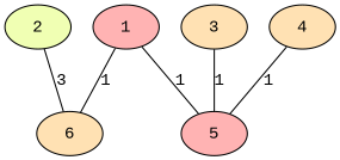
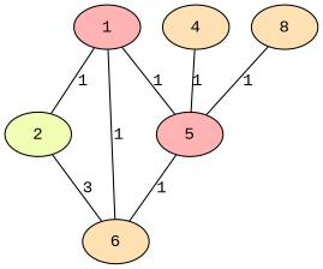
  graph {
    fontname="Liberation Mono"
    node [fillcolor=".1 .3 1.0" fontname="Liberation Mono" style=filled]
    edge [fontname="Liberation Mono"]
    1 [fillcolor=".0 .3 1.0"]
    2 [fillcolor=".2 .3 1.0"]
    6
    5 [fillcolor=".0 .3 1.0"]
    4
-   3
+   3 [label=8]
+   1 -- 2 [label=1]
    1 -- 6 [label=1]
    1 -- 5 [label=1]
    2 -- 6 [label=3]
+   5 -- 6 [label=1]
    4 -- 5 [label=1]
    3 -- 5 [label=1]
  }
